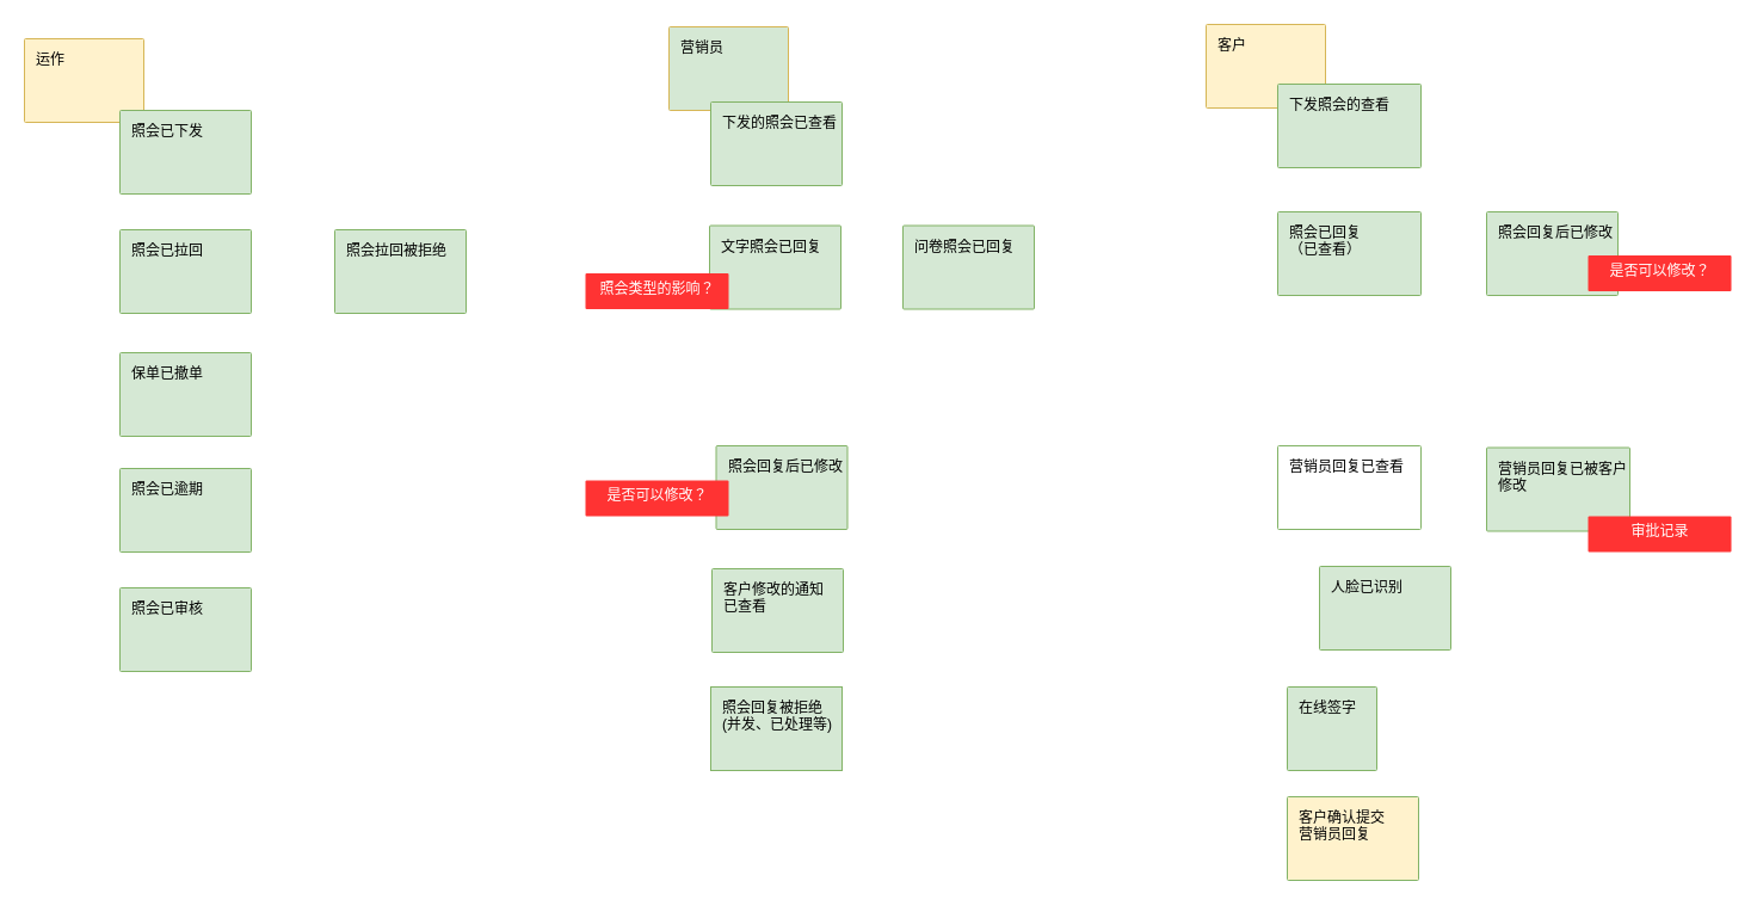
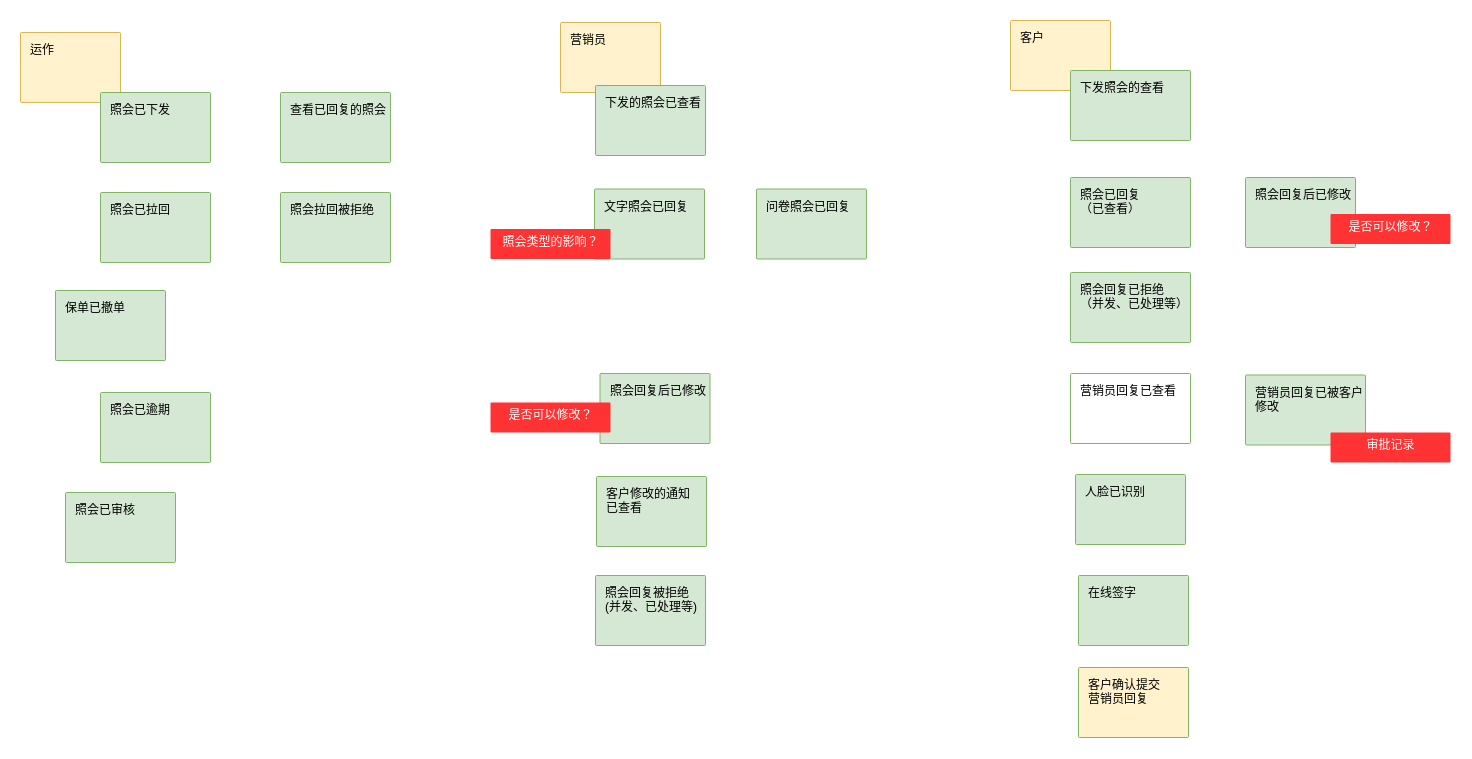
  <mxCell id="0" />
  <mxCell id="1" parent="0" />
  <mxCell id="2" value="运作" style="rounded=1;absoluteArcSize=1;arcSize=2;html=1;strokeColor=#d6b656;shadow=0;dashed=0;fontSize=12;align=left;verticalAlign=top;spacing=10;spacingTop=-4;fillColor=#fff2cc;" parent="1" vertex="1"><mxGeometry x="20" y="32" width="100" height="70" as="geometry" /></mxCell>
  <mxCell id="3" value="照会已下发" style="rounded=1;absoluteArcSize=1;arcSize=2;html=1;strokeColor=#82b366;shadow=0;dashed=0;fontSize=12;align=left;verticalAlign=top;spacing=10;spacingTop=-4;fillColor=#d5e8d4;" parent="1" vertex="1"><mxGeometry x="100" y="92" width="110" height="70" as="geometry" /></mxCell>
  <mxCell id="4" value="客户" style="rounded=1;absoluteArcSize=1;arcSize=2;html=1;strokeColor=#d6b656;shadow=0;dashed=0;fontSize=12;align=left;verticalAlign=top;spacing=10;spacingTop=-4;fillColor=#fff2cc;" parent="1" vertex="1"><mxGeometry x="1010" y="20" width="100" height="70" as="geometry" /></mxCell>
  <mxCell id="5" value="下发照会的查看" style="rounded=1;absoluteArcSize=1;arcSize=2;html=1;strokeColor=#82b366;shadow=0;dashed=0;fontSize=12;align=left;verticalAlign=top;spacing=10;spacingTop=-4;fillColor=#d5e8d4;" parent="1" vertex="1"><mxGeometry x="1070" y="70" width="120" height="70" as="geometry" /></mxCell>
  <mxCell id="6" value="照会已拉回&lt;br&gt;" style="rounded=1;absoluteArcSize=1;arcSize=2;html=1;strokeColor=#82b366;shadow=0;dashed=0;fontSize=12;align=left;verticalAlign=top;spacing=10;spacingTop=-4;fillColor=#d5e8d4;" parent="1" vertex="1"><mxGeometry x="100" y="192" width="110" height="70" as="geometry" /></mxCell>
  <mxCell id="7" value="照会拉回被拒绝&lt;br&gt;" style="rounded=1;absoluteArcSize=1;arcSize=2;html=1;strokeColor=#82b366;shadow=0;dashed=0;fontSize=12;align=left;verticalAlign=top;spacing=10;spacingTop=-4;fillColor=#d5e8d4;" parent="1" vertex="1"><mxGeometry x="280" y="192" width="110" height="70" as="geometry" /></mxCell>
- <mxCell id="9" value="营销员" style="rounded=1;absoluteArcSize=1;arcSize=2;html=1;strokeColor=#d6b656;shadow=0;dashed=0;fontSize=12;align=left;verticalAlign=top;spacing=10;spacingTop=-4;fillColor=#d5e8d4;" parent="1" vertex="1"><mxGeometry x="560" y="22" width="100" height="70" as="geometry" /></mxCell>
+ <mxCell id="8" value="查看已回复的照会&lt;br&gt;" style="rounded=1;absoluteArcSize=1;arcSize=2;html=1;strokeColor=#82b366;shadow=0;dashed=0;fontSize=12;align=left;verticalAlign=top;spacing=10;spacingTop=-4;fillColor=#d5e8d4;" parent="1" vertex="1"><mxGeometry x="280" y="92" width="110" height="70" as="geometry" /></mxCell>
+ <mxCell id="9" value="营销员" style="rounded=1;absoluteArcSize=1;arcSize=2;html=1;strokeColor=#d6b656;shadow=0;dashed=0;fontSize=12;align=left;verticalAlign=top;spacing=10;spacingTop=-4;fillColor=#fff2cc;" parent="1" vertex="1"><mxGeometry x="560" y="22" width="100" height="70" as="geometry" /></mxCell>
  <mxCell id="10" value="下发的照会已查看" style="rounded=1;absoluteArcSize=1;arcSize=2;html=1;strokeColor=#82b366;shadow=0;dashed=0;fontSize=12;align=left;verticalAlign=top;spacing=10;spacingTop=-4;fillColor=#d5e8d4;" parent="1" vertex="1"><mxGeometry x="595" y="85" width="110" height="70" as="geometry" /></mxCell>
  <mxCell id="11" value="文字照会已回复" style="rounded=1;absoluteArcSize=1;arcSize=2;html=1;strokeColor=#82b366;shadow=0;dashed=0;fontSize=12;align=left;verticalAlign=top;spacing=10;spacingTop=-4;fillColor=#d5e8d4;" parent="1" vertex="1"><mxGeometry x="594" y="188.5" width="110" height="70" as="geometry" /></mxCell>
- <mxCell id="12" value="照会回复被拒绝&lt;br&gt;(并发、已处理等)&lt;br&gt;" style="absoluteArcSize=1;arcSize=2;html=1;strokeColor=#82b366;shadow=0;dashed=0;fontSize=12;align=left;verticalAlign=top;spacing=10;spacingTop=-4;fillColor=#d5e8d4;rounded=0;" parent="1" vertex="1"><mxGeometry x="595" y="575" width="110" height="70" as="geometry" /></mxCell>
+ <mxCell id="12" value="照会回复被拒绝&lt;br&gt;(并发、已处理等)&lt;br&gt;" style="rounded=1;absoluteArcSize=1;arcSize=2;html=1;strokeColor=#82b366;shadow=0;dashed=0;fontSize=12;align=left;verticalAlign=top;spacing=10;spacingTop=-4;fillColor=#d5e8d4;" parent="1" vertex="1"><mxGeometry x="595" y="575" width="110" height="70" as="geometry" /></mxCell>
  <mxCell id="13" value="客户修改的通知&lt;br&gt;已查看" style="rounded=1;absoluteArcSize=1;arcSize=2;html=1;strokeColor=#82b366;shadow=0;dashed=0;fontSize=12;align=left;verticalAlign=top;spacing=10;spacingTop=-4;fillColor=#d5e8d4;" parent="1" vertex="1"><mxGeometry x="596" y="476" width="110" height="70" as="geometry" /></mxCell>
  <mxCell id="14" value="照会已回复&lt;br&gt;（已查看）" style="rounded=1;absoluteArcSize=1;arcSize=2;html=1;strokeColor=#82b366;shadow=0;dashed=0;fontSize=12;align=left;verticalAlign=top;spacing=10;spacingTop=-4;fillColor=#d5e8d4;" parent="1" vertex="1"><mxGeometry x="1070" y="177" width="120" height="70" as="geometry" /></mxCell>
  <mxCell id="15" value="营销员回复已查看&lt;br&gt;" style="rounded=1;absoluteArcSize=1;arcSize=2;html=1;strokeColor=#82b366;shadow=0;dashed=0;fontSize=12;align=left;verticalAlign=top;spacing=10;spacingTop=-4;fillColor=#ffffff;" parent="1" vertex="1"><mxGeometry x="1070" y="373" width="120" height="70" as="geometry" /></mxCell>
  <mxCell id="16" value="营销员回复已被客户&lt;br&gt;修改&lt;br&gt;" style="rounded=1;absoluteArcSize=1;arcSize=2;html=1;strokeColor=#82b366;shadow=0;dashed=0;fontSize=12;align=left;verticalAlign=top;spacing=10;spacingTop=-4;fillColor=#d5e8d4;" parent="1" vertex="1"><mxGeometry x="1245" y="374.5" width="120" height="70" as="geometry" /></mxCell>
+ <mxCell id="17" value="照会回复已拒绝&lt;br&gt;（并发、已处理等）&lt;br&gt;" style="rounded=1;absoluteArcSize=1;arcSize=2;html=1;strokeColor=#82b366;shadow=0;dashed=0;fontSize=12;align=left;verticalAlign=top;spacing=10;spacingTop=-4;fillColor=#d5e8d4;" parent="1" vertex="1"><mxGeometry x="1070" y="272" width="120" height="70" as="geometry" /></mxCell>
  <mxCell id="18" value="照会回复后已修改" style="rounded=1;absoluteArcSize=1;arcSize=2;html=1;strokeColor=#82b366;shadow=0;dashed=0;fontSize=12;align=left;verticalAlign=top;spacing=10;spacingTop=-4;fillColor=#d5e8d4;" parent="1" vertex="1"><mxGeometry x="599.5" y="373" width="110" height="70" as="geometry" /></mxCell>
  <mxCell id="19" value="照会回复后已修改" style="rounded=1;absoluteArcSize=1;arcSize=2;html=1;strokeColor=#82b366;shadow=0;dashed=0;fontSize=12;align=left;verticalAlign=top;spacing=10;spacingTop=-4;fillColor=#d5e8d4;" parent="1" vertex="1"><mxGeometry x="1245" y="177" width="110" height="70" as="geometry" /></mxCell>
- <mxCell id="20" value="人脸已识别" style="rounded=1;absoluteArcSize=1;arcSize=2;html=1;strokeColor=#82b366;shadow=0;dashed=0;fontSize=12;align=left;verticalAlign=top;spacing=10;spacingTop=-4;fillColor=#d5e8d4;" parent="1" vertex="1"><mxGeometry x="1105" y="474" width="110" height="70" as="geometry" /></mxCell>
- <mxCell id="21" value="保单已撤单&lt;br&gt;" style="rounded=1;absoluteArcSize=1;arcSize=2;html=1;strokeColor=#82b366;shadow=0;dashed=0;fontSize=12;align=left;verticalAlign=top;spacing=10;spacingTop=-4;fillColor=#d5e8d4;" parent="1" vertex="1"><mxGeometry x="100" y="295" width="110" height="70" as="geometry" /></mxCell>
+ <mxCell id="20" value="人脸已识别" style="rounded=1;absoluteArcSize=1;arcSize=2;html=1;strokeColor=#82b366;shadow=0;dashed=0;fontSize=12;align=left;verticalAlign=top;spacing=10;spacingTop=-4;fillColor=#d5e8d4;" parent="1" vertex="1"><mxGeometry x="1075" y="474" width="110" height="70" as="geometry" /></mxCell>
+ <mxCell id="21" value="保单已撤单&lt;br&gt;" style="rounded=1;absoluteArcSize=1;arcSize=2;html=1;strokeColor=#82b366;shadow=0;dashed=0;fontSize=12;align=left;verticalAlign=top;spacing=10;spacingTop=-4;fillColor=#d5e8d4;" parent="1" vertex="1"><mxGeometry x="55" y="290" width="110" height="70" as="geometry" /></mxCell>
  <mxCell id="22" value="照会已逾期&lt;br&gt;" style="rounded=1;absoluteArcSize=1;arcSize=2;html=1;strokeColor=#82b366;shadow=0;dashed=0;fontSize=12;align=left;verticalAlign=top;spacing=10;spacingTop=-4;fillColor=#d5e8d4;" parent="1" vertex="1"><mxGeometry x="100" y="392" width="110" height="70" as="geometry" /></mxCell>
  <mxCell id="23" value="问卷照会已回复" style="rounded=1;absoluteArcSize=1;arcSize=2;html=1;strokeColor=#82b366;shadow=0;dashed=0;fontSize=12;align=left;verticalAlign=top;spacing=10;spacingTop=-4;fillColor=#d5e8d4;" parent="1" vertex="1"><mxGeometry x="756" y="188.5" width="110" height="70" as="geometry" /></mxCell>
  <mxCell id="24" value="&lt;div style=&quot;text-align: center&quot;&gt;&lt;span&gt;是否可以修改？&lt;/span&gt;&lt;/div&gt;" style="rounded=1;absoluteArcSize=1;arcSize=2;html=1;strokeColor=none;gradientColor=none;shadow=0;dashed=0;fontSize=12;fontColor=#FFFFFF;align=center;verticalAlign=middle;spacing=10;spacingTop=-4;fillColor=#FF3333;" parent="1" vertex="1"><mxGeometry x="490" y="402" width="120" height="30" as="geometry" /></mxCell>
  <mxCell id="25" value="&lt;div style=&quot;text-align: center&quot;&gt;照会类型的影响？&lt;/div&gt;" style="rounded=1;absoluteArcSize=1;arcSize=2;html=1;strokeColor=none;gradientColor=none;shadow=0;dashed=0;fontSize=12;fontColor=#FFFFFF;align=center;verticalAlign=middle;spacing=10;spacingTop=-4;fillColor=#FF3333;" parent="1" vertex="1"><mxGeometry x="490" y="228.5" width="120" height="30" as="geometry" /></mxCell>
- <mxCell id="26" value="在线签字" style="rounded=1;absoluteArcSize=1;arcSize=2;html=1;strokeColor=#82b366;shadow=0;dashed=0;fontSize=12;align=left;verticalAlign=top;spacing=10;spacingTop=-4;fillColor=#d5e8d4;" parent="1" vertex="1"><mxGeometry x="1078" y="575" width="75" height="70" as="geometry" /></mxCell>
+ <mxCell id="26" value="在线签字" style="rounded=1;absoluteArcSize=1;arcSize=2;html=1;strokeColor=#82b366;shadow=0;dashed=0;fontSize=12;align=left;verticalAlign=top;spacing=10;spacingTop=-4;fillColor=#d5e8d4;" parent="1" vertex="1"><mxGeometry x="1078" y="575" width="110" height="70" as="geometry" /></mxCell>
  <mxCell id="27" value="&lt;div style=&quot;text-align: center&quot;&gt;&lt;span&gt;是否可以修改？&lt;/span&gt;&lt;/div&gt;" style="rounded=1;absoluteArcSize=1;arcSize=2;html=1;strokeColor=none;gradientColor=none;shadow=0;dashed=0;fontSize=12;fontColor=#FFFFFF;align=center;verticalAlign=middle;spacing=10;spacingTop=-4;fillColor=#FF3333;" parent="1" vertex="1"><mxGeometry x="1330" y="213.5" width="120" height="30" as="geometry" /></mxCell>
- <mxCell id="28" value="照会已审核&lt;br&gt;" style="rounded=1;absoluteArcSize=1;arcSize=2;html=1;strokeColor=#82b366;shadow=0;dashed=0;fontSize=12;align=left;verticalAlign=top;spacing=10;spacingTop=-4;fillColor=#d5e8d4;" parent="1" vertex="1"><mxGeometry x="100" y="492" width="110" height="70" as="geometry" /></mxCell>
+ <mxCell id="28" value="照会已审核&lt;br&gt;" style="rounded=1;absoluteArcSize=1;arcSize=2;html=1;strokeColor=#82b366;shadow=0;dashed=0;fontSize=12;align=left;verticalAlign=top;spacing=10;spacingTop=-4;fillColor=#d5e8d4;" parent="1" vertex="1"><mxGeometry x="65" y="492" width="110" height="70" as="geometry" /></mxCell>
  <mxCell id="29" value="客户确认提交&lt;br&gt;营销员回复&lt;br&gt;" style="rounded=1;absoluteArcSize=1;arcSize=2;html=1;strokeColor=#82b366;shadow=0;dashed=0;fontSize=12;align=left;verticalAlign=top;spacing=10;spacingTop=-4;fillColor=#fff2cc;" parent="1" vertex="1"><mxGeometry x="1078" y="667" width="110" height="70" as="geometry" /></mxCell>
  <mxCell id="30" value="&lt;div style=&quot;text-align: center&quot;&gt;审批记录&lt;/div&gt;" style="rounded=1;absoluteArcSize=1;arcSize=2;html=1;strokeColor=none;gradientColor=none;shadow=0;dashed=0;fontSize=12;fontColor=#FFFFFF;align=center;verticalAlign=middle;spacing=10;spacingTop=-4;fillColor=#FF3333;" parent="1" vertex="1"><mxGeometry x="1330" y="432" width="120" height="30" as="geometry" /></mxCell>
